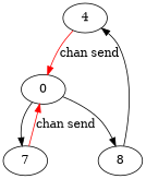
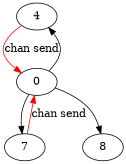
  digraph {
    n1 [label=4]
    n2 [label=0]
    7
    8
    n1 -> n2 [color=red label="chan send"]
-   8 -> n1
+   n2 -> n1
    n2 -> 7
    n2 -> 8
    7 -> n2 [color=red label="chan send"]
  }
